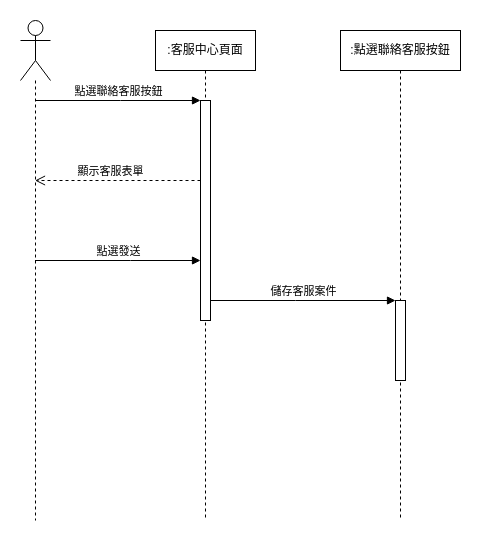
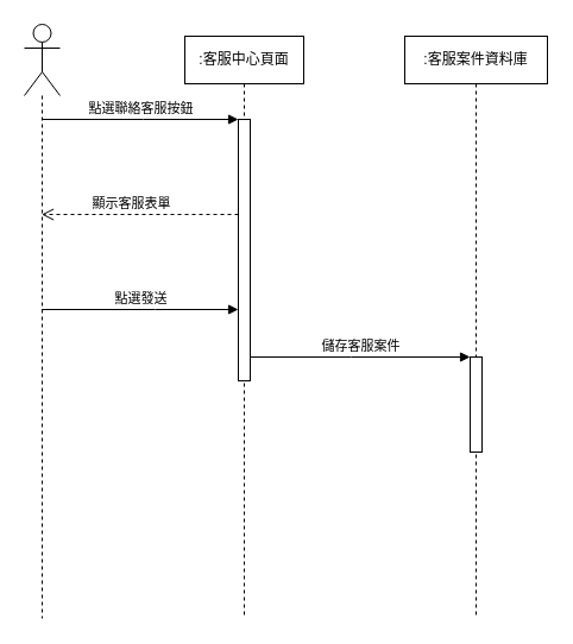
  <mxCell id="0" />
  <mxCell id="1" parent="0" />
  <mxCell id="2" value=":客服中心頁面" style="shape=umlLifeline;perimeter=lifelinePerimeter;whiteSpace=wrap;html=1;container=0;dropTarget=0;collapsible=0;recursiveResize=0;outlineConnect=0;portConstraint=eastwest;newEdgeStyle={&quot;edgeStyle&quot;:&quot;elbowEdgeStyle&quot;,&quot;elbow&quot;:&quot;vertical&quot;,&quot;curved&quot;:0,&quot;rounded&quot;:0};" vertex="1" parent="1"><mxGeometry x="155" y="30" width="100" height="490" as="geometry" /></mxCell>
  <mxCell id="3" value="" style="html=1;points=[];perimeter=orthogonalPerimeter;outlineConnect=0;targetShapes=umlLifeline;portConstraint=eastwest;newEdgeStyle={&quot;edgeStyle&quot;:&quot;elbowEdgeStyle&quot;,&quot;elbow&quot;:&quot;vertical&quot;,&quot;curved&quot;:0,&quot;rounded&quot;:0};" vertex="1" parent="2"><mxGeometry x="45" y="70" width="10" height="220" as="geometry" /></mxCell>
  <mxCell id="4" value="" style="shape=umlLifeline;perimeter=lifelinePerimeter;whiteSpace=wrap;html=1;container=1;dropTarget=0;collapsible=0;recursiveResize=0;outlineConnect=0;portConstraint=eastwest;newEdgeStyle={&quot;edgeStyle&quot;:&quot;elbowEdgeStyle&quot;,&quot;elbow&quot;:&quot;vertical&quot;,&quot;curved&quot;:0,&quot;rounded&quot;:0};participant=umlActor;size=60;" vertex="1" parent="1"><mxGeometry x="20" y="20" width="30" height="500" as="geometry" /></mxCell>
  <mxCell id="5" value="點選聯絡客服按鈕" style="html=1;verticalAlign=bottom;endArrow=block;edgeStyle=elbowEdgeStyle;elbow=vertical;curved=0;rounded=0;" edge="1" parent="1" source="4" target="3"><mxGeometry width="80" relative="1" as="geometry"><mxPoint x="34.81" y="109.997" as="sourcePoint" /><mxPoint x="200" y="109.997" as="targetPoint" /><Array as="points"><mxPoint x="120" y="100" /></Array></mxGeometry></mxCell>
- <mxCell id="6" value=":點選聯絡客服按鈕" style="shape=umlLifeline;perimeter=lifelinePerimeter;whiteSpace=wrap;html=1;container=0;dropTarget=0;collapsible=0;recursiveResize=0;outlineConnect=0;portConstraint=eastwest;newEdgeStyle={&quot;edgeStyle&quot;:&quot;elbowEdgeStyle&quot;,&quot;elbow&quot;:&quot;vertical&quot;,&quot;curved&quot;:0,&quot;rounded&quot;:0};" vertex="1" parent="1"><mxGeometry x="340" y="30" width="120" height="490" as="geometry" /></mxCell>
+ <mxCell id="6" value=":客服案件資料庫" style="shape=umlLifeline;perimeter=lifelinePerimeter;whiteSpace=wrap;html=1;container=0;dropTarget=0;collapsible=0;recursiveResize=0;outlineConnect=0;portConstraint=eastwest;newEdgeStyle={&quot;edgeStyle&quot;:&quot;elbowEdgeStyle&quot;,&quot;elbow&quot;:&quot;vertical&quot;,&quot;curved&quot;:0,&quot;rounded&quot;:0};" vertex="1" parent="1"><mxGeometry x="340" y="30" width="120" height="490" as="geometry" /></mxCell>
  <mxCell id="7" value="" style="html=1;points=[];perimeter=orthogonalPerimeter;outlineConnect=0;targetShapes=umlLifeline;portConstraint=eastwest;newEdgeStyle={&quot;edgeStyle&quot;:&quot;elbowEdgeStyle&quot;,&quot;elbow&quot;:&quot;vertical&quot;,&quot;curved&quot;:0,&quot;rounded&quot;:0};" vertex="1" parent="6"><mxGeometry x="55" y="270" width="10" height="80" as="geometry" /></mxCell>
  <mxCell id="8" value="顯示客服表單" style="html=1;verticalAlign=bottom;endArrow=open;dashed=1;endSize=8;edgeStyle=elbowEdgeStyle;elbow=horizontal;curved=0;rounded=0;" edge="1" parent="1" source="3" target="4"><mxGeometry x="0.091" relative="1" as="geometry"><mxPoint x="30" y="140" as="targetPoint" /><Array as="points"><mxPoint x="110" y="180" /></Array><mxPoint x="195" y="140" as="sourcePoint" /><mxPoint as="offset" /></mxGeometry></mxCell>
  <mxCell id="9" value="點選發送" style="html=1;verticalAlign=bottom;endArrow=block;edgeStyle=elbowEdgeStyle;elbow=vertical;curved=0;rounded=0;" edge="1" parent="1" source="4" target="3"><mxGeometry width="80" relative="1" as="geometry"><mxPoint x="50" y="260" as="sourcePoint" /><mxPoint x="215" y="260" as="targetPoint" /><Array as="points"><mxPoint x="130" y="260" /></Array></mxGeometry></mxCell>
  <mxCell id="10" value="儲存客服案件" style="html=1;verticalAlign=bottom;endArrow=block;edgeStyle=elbowEdgeStyle;elbow=vertical;curved=0;rounded=0;" edge="1" parent="1" source="3" target="7"><mxGeometry width="80" relative="1" as="geometry"><mxPoint x="210" y="274.66" as="sourcePoint" /><mxPoint x="375" y="274.66" as="targetPoint" /><Array as="points"><mxPoint x="295" y="300" /></Array></mxGeometry></mxCell>
